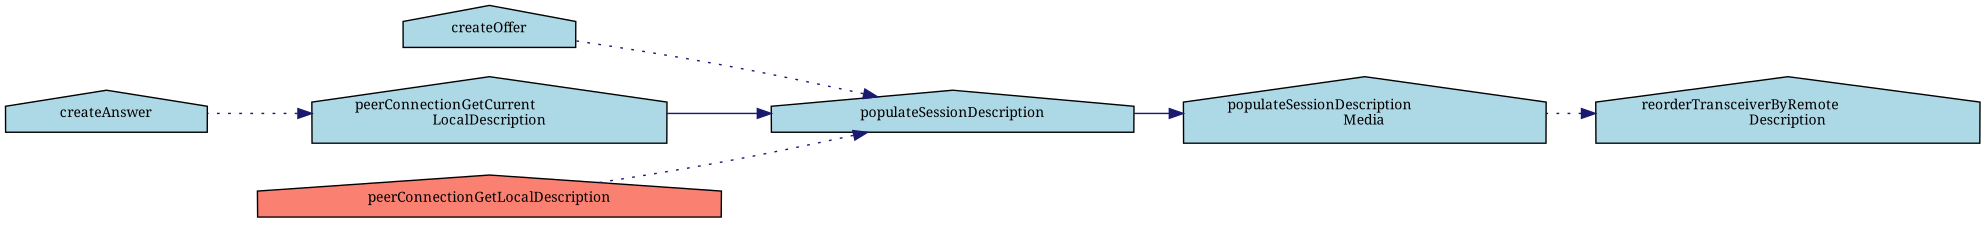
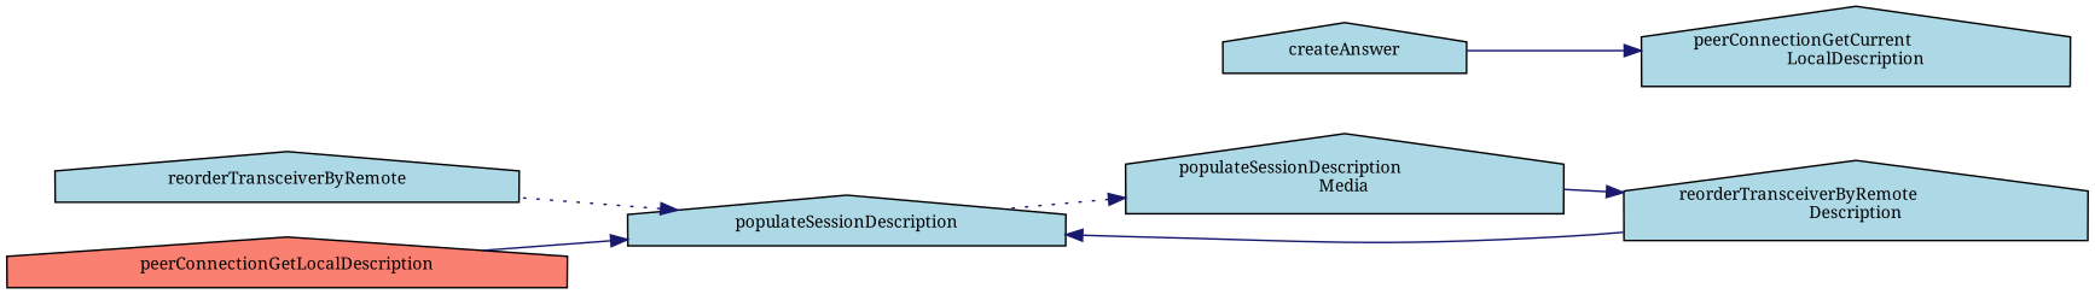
  digraph {
    fontname="Noto Serif"
    rankdir=RL
    node [color=black fillcolor=lightblue fontname="Noto Serif" fontsize=10 shape=house style=filled]
    edge [color=midnightblue dir=back fontname="Noto Serif" fontsize=10 labelfontname=Helvetica labelfontsize=10 style=solid]
    n1 [fontcolor=black height=0.2 label="reorderTransceiverByRemote\lDescription" width=0.4]
    n2 [height=0.2 label="populateSessionDescription\lMedia" width=0.4]
    n3 [height=0.2 label=populateSessionDescription width=0.4]
-   n4 [height=0.2 label=createOffer width=0.4]
+   n4 [height=0.2 label=reorderTransceiverByRemote width=0.4]
    n5 [height=0.2 label="peerConnectionGetCurrent\lLocalDescription" width=0.4]
    n6 [fillcolor=salmon height=0.2 label=peerConnectionGetLocalDescription width=0.4]
    n7 [height=0.2 label=createAnswer width=0.4]
-   n1 -> n2 [style=dotted]
-   n2 -> n3
+   n1 -> n2
+   n2 -> n3 [style=dotted]
    n3 -> n4 [style=dotted]
-   n3 -> n5
-   n3 -> n6 [style=dotted]
-   n5 -> n7 [style=dotted]
+   n3 -> n1
+   n3 -> n6
+   n5 -> n7
  }
